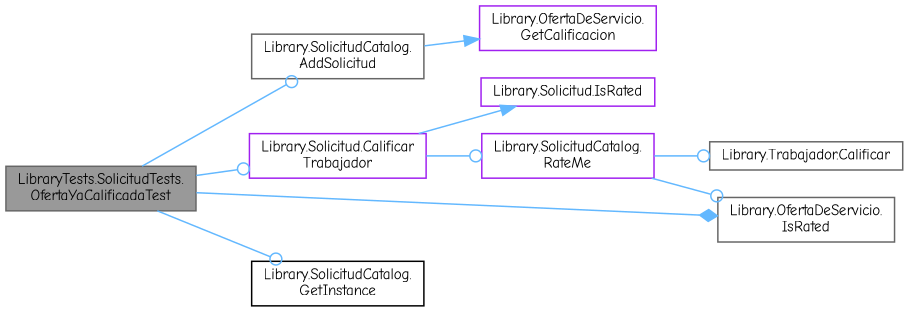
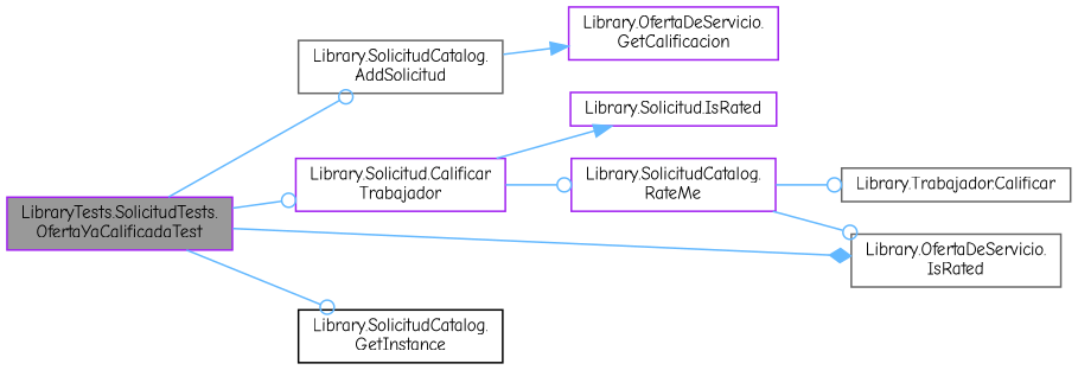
  digraph {
    fontname="Comic Neue"
    rankdir=LR
    node [color=gray40 fillcolor=white fontname="Comic Neue" fontsize=10 shape=box style=filled]
    edge [arrowhead=odot color=steelblue1 fontname="Comic Neue" fontsize=10 labelfontname=Helvetica labelfontsize=10 style=solid]
-   n1 [fillcolor=grey60 fontcolor=black height=0.2 label="LibraryTests.SolicitudTests.\lOfertaYaCalificadaTest" width=0.4]
+   n1 [color=purple fillcolor=grey60 fontcolor=black height=0.2 label="LibraryTests.SolicitudTests.\lOfertaYaCalificadaTest" width=0.4]
    n2 [height=0.2 label="Library.SolicitudCatalog.\lAddSolicitud" width=0.4]
    n3 [color=purple height=0.2 label="Library.Solicitud.Calificar\lTrabajador" width=0.4]
    n4 [height=0.2 label="Library.OfertaDeServicio.\lIsRated" width=0.4]
    n5 [color=black height=0.2 label="Library.SolicitudCatalog.\lGetInstance" width=0.4]
    n6 [color=purple height=0.2 label="Library.OfertaDeServicio.\lGetCalificacion" width=0.4]
    n7 [color=purple height=0.2 label="Library.Solicitud.IsRated" width=0.4]
    n8 [color=purple height=0.2 label="Library.SolicitudCatalog.\lRateMe" width=0.4]
    n9 [height=0.2 label="Library.Trabajador.Calificar" width=0.4]
    n1 -> n2
    n1 -> n3
    n1 -> n4 [arrowhead=diamond]
    n1 -> n5
    n2 -> n6 [arrowhead=normal]
    n3 -> n7 [arrowhead=normal]
    n3 -> n8
    n8 -> n4
    n8 -> n9
  }
